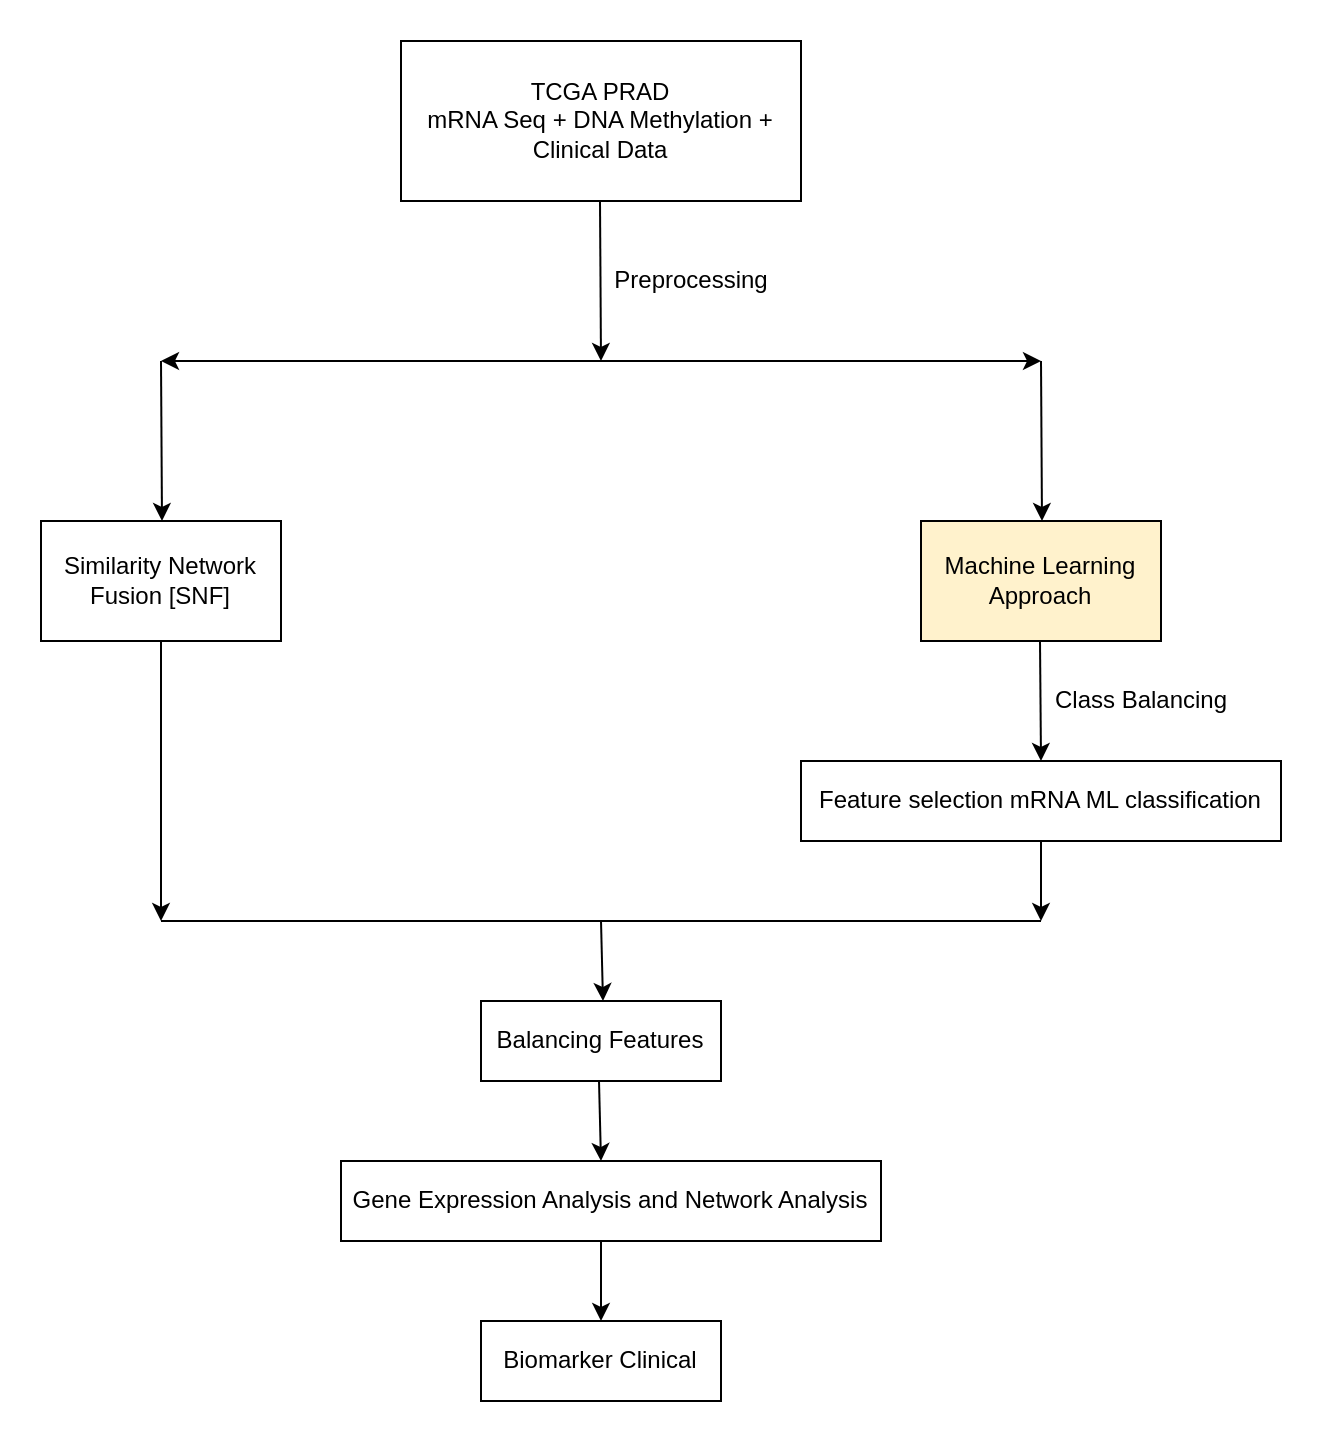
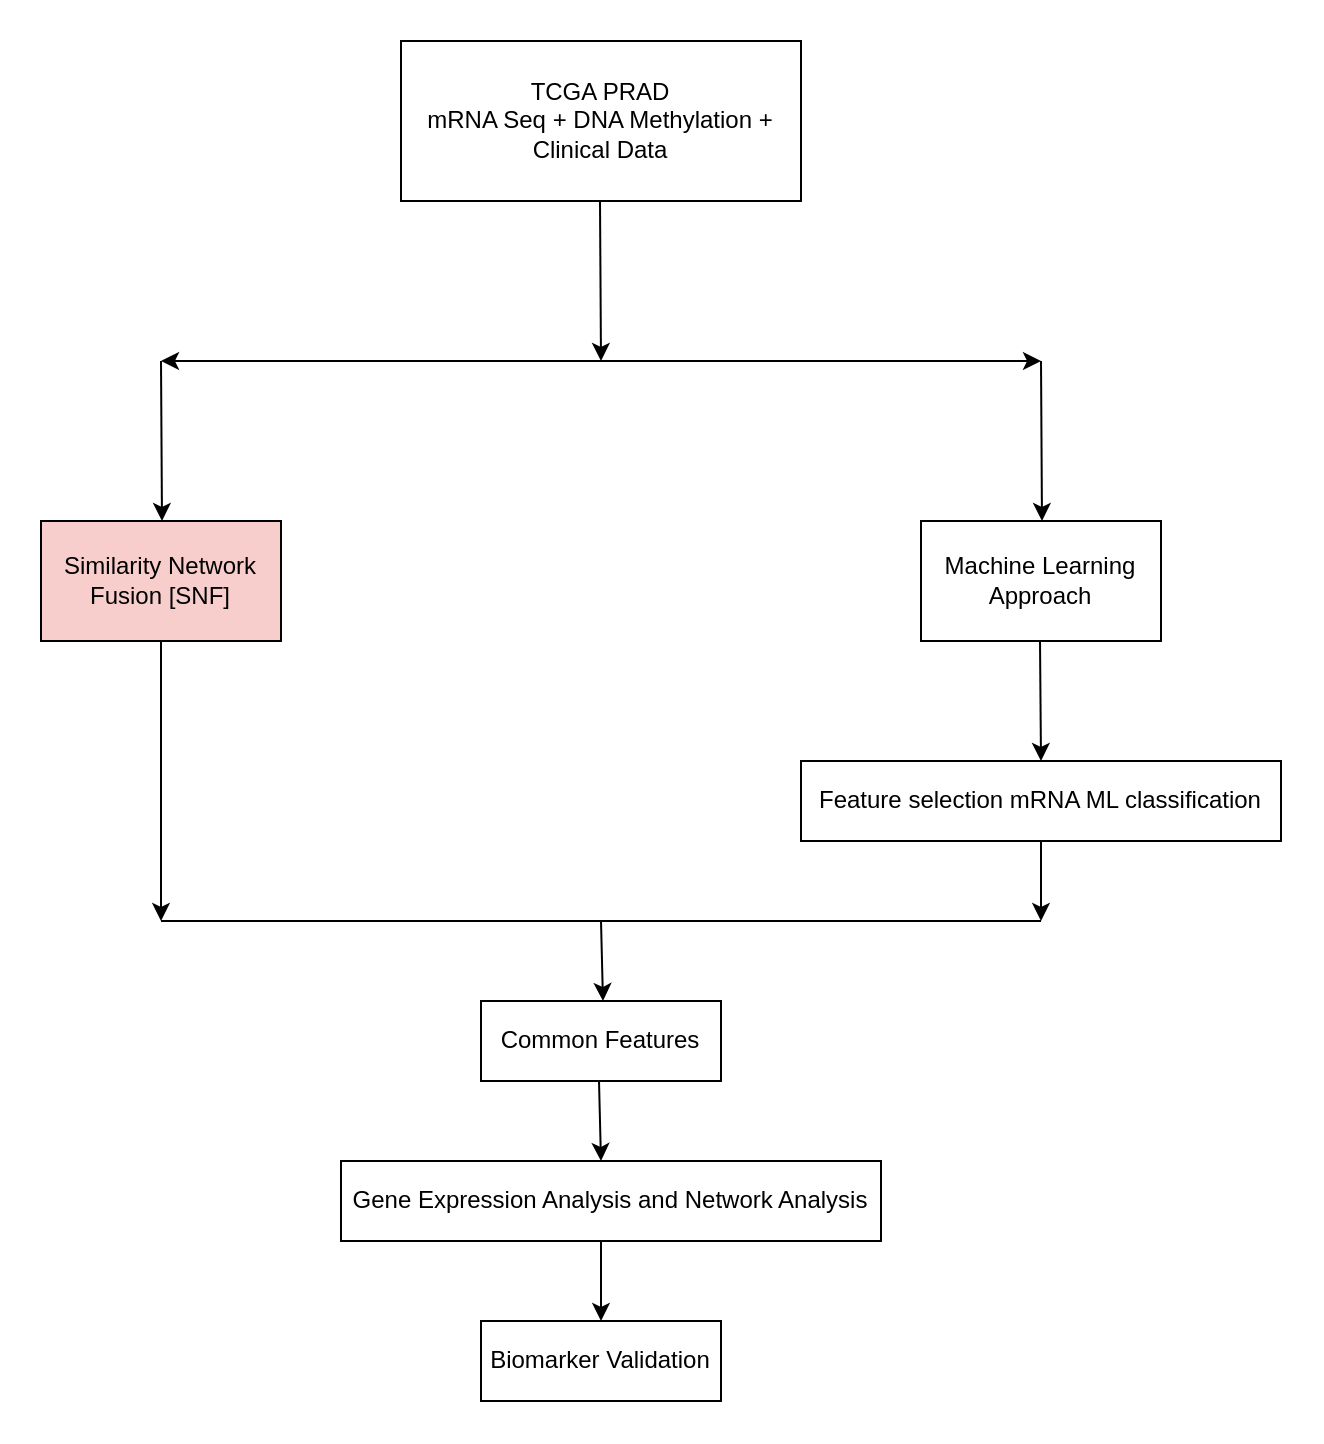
  <mxCell id="0" />
  <mxCell id="1" parent="0" />
  <mxCell id="2" value="TCGA PRAD&lt;br&gt;mRNA Seq + DNA Methylation + Clinical Data" style="rounded=0;whiteSpace=wrap;html=1;" vertex="1" parent="1"><mxGeometry x="200" y="20" width="200" height="80" as="geometry" /></mxCell>
  <mxCell id="3" value="" style="endArrow=classic;html=1;rounded=0;" edge="1" parent="1"><mxGeometry width="50" height="50" relative="1" as="geometry"><mxPoint x="299.5" y="100" as="sourcePoint" /><mxPoint x="300" y="180" as="targetPoint" /></mxGeometry></mxCell>
  <mxCell id="4" value="" style="endArrow=classic;html=1;rounded=0;" edge="1" parent="1"><mxGeometry width="50" height="50" relative="1" as="geometry"><mxPoint x="299.5" y="180" as="sourcePoint" /><mxPoint x="520" y="180" as="targetPoint" /></mxGeometry></mxCell>
  <mxCell id="5" value="" style="endArrow=classic;html=1;rounded=0;" edge="1" parent="1"><mxGeometry width="50" height="50" relative="1" as="geometry"><mxPoint x="299.5" y="180" as="sourcePoint" /><mxPoint x="80" y="180" as="targetPoint" /></mxGeometry></mxCell>
  <mxCell id="6" value="" style="endArrow=classic;html=1;rounded=0;" edge="1" parent="1"><mxGeometry width="50" height="50" relative="1" as="geometry"><mxPoint x="80" y="180" as="sourcePoint" /><mxPoint x="80.5" y="260" as="targetPoint" /></mxGeometry></mxCell>
  <mxCell id="7" value="" style="endArrow=classic;html=1;rounded=0;" edge="1" parent="1"><mxGeometry width="50" height="50" relative="1" as="geometry"><mxPoint x="520" y="180" as="sourcePoint" /><mxPoint x="520.5" y="260" as="targetPoint" /></mxGeometry></mxCell>
- <mxCell id="8" value="Similarity Network Fusion [SNF]" style="rounded=0;whiteSpace=wrap;html=1;" vertex="1" parent="1"><mxGeometry x="20" y="260" width="120" height="60" as="geometry" /></mxCell>
- <mxCell id="9" value="Machine Learning Approach" style="rounded=0;whiteSpace=wrap;html=1;fillColor=#fff2cc;" vertex="1" parent="1"><mxGeometry x="460" y="260" width="120" height="60" as="geometry" /></mxCell>
- <mxCell id="10" value="Preprocessing" style="text;html=1;align=center;verticalAlign=middle;resizable=0;points=[];autosize=1;strokeColor=none;fillColor=none;" vertex="1" parent="1"><mxGeometry x="300" y="130" width="90" height="20" as="geometry" /></mxCell>
+ <mxCell id="8" value="Similarity Network Fusion [SNF]" style="rounded=0;whiteSpace=wrap;html=1;fillColor=#f8cecc;" vertex="1" parent="1"><mxGeometry x="20" y="260" width="120" height="60" as="geometry" /></mxCell>
+ <mxCell id="9" value="Machine Learning Approach" style="rounded=0;whiteSpace=wrap;html=1;" vertex="1" parent="1"><mxGeometry x="460" y="260" width="120" height="60" as="geometry" /></mxCell>
  <mxCell id="11" value="" style="endArrow=classic;html=1;rounded=0;" edge="1" parent="1"><mxGeometry width="50" height="50" relative="1" as="geometry"><mxPoint x="519.5" y="320" as="sourcePoint" /><mxPoint x="520" y="380" as="targetPoint" /></mxGeometry></mxCell>
- <mxCell id="12" value="Class Balancing" style="text;html=1;align=center;verticalAlign=middle;resizable=0;points=[];autosize=1;strokeColor=none;fillColor=none;" vertex="1" parent="1"><mxGeometry x="520" y="340" width="100" height="20" as="geometry" /></mxCell>
  <mxCell id="13" value="Feature selection mRNA ML classification" style="rounded=0;whiteSpace=wrap;html=1;" vertex="1" parent="1"><mxGeometry x="400" y="380" width="240" height="40" as="geometry" /></mxCell>
  <mxCell id="14" value="" style="endArrow=classic;html=1;rounded=0;" edge="1" parent="1" source="8"><mxGeometry width="50" height="50" relative="1" as="geometry"><mxPoint x="300" y="500" as="sourcePoint" /><mxPoint x="80" y="460" as="targetPoint" /></mxGeometry></mxCell>
  <mxCell id="15" value="" style="endArrow=classic;html=1;rounded=0;" edge="1" parent="1"><mxGeometry width="50" height="50" relative="1" as="geometry"><mxPoint x="520" y="420" as="sourcePoint" /><mxPoint x="520" y="460" as="targetPoint" /></mxGeometry></mxCell>
  <mxCell id="16" value="" style="endArrow=none;html=1;rounded=0;" edge="1" parent="1"><mxGeometry width="50" height="50" relative="1" as="geometry"><mxPoint x="80" y="460" as="sourcePoint" /><mxPoint x="520" y="460" as="targetPoint" /></mxGeometry></mxCell>
  <mxCell id="17" value="" style="endArrow=classic;html=1;rounded=0;" edge="1" parent="1"><mxGeometry width="50" height="50" relative="1" as="geometry"><mxPoint x="300" y="460" as="sourcePoint" /><mxPoint x="301" y="500" as="targetPoint" /></mxGeometry></mxCell>
- <mxCell id="18" value="Balancing Features" style="rounded=0;whiteSpace=wrap;html=1;" vertex="1" parent="1"><mxGeometry x="240" y="500" width="120" height="40" as="geometry" /></mxCell>
+ <mxCell id="18" value="Common Features" style="rounded=0;whiteSpace=wrap;html=1;" vertex="1" parent="1"><mxGeometry x="240" y="500" width="120" height="40" as="geometry" /></mxCell>
  <mxCell id="19" value="" style="endArrow=classic;html=1;rounded=0;" edge="1" parent="1"><mxGeometry width="50" height="50" relative="1" as="geometry"><mxPoint x="299" y="540" as="sourcePoint" /><mxPoint x="300" y="580" as="targetPoint" /></mxGeometry></mxCell>
  <mxCell id="20" value="Gene Expression Analysis and Network Analysis" style="rounded=0;whiteSpace=wrap;html=1;" vertex="1" parent="1"><mxGeometry x="170" y="580" width="270" height="40" as="geometry" /></mxCell>
  <mxCell id="21" value="" style="endArrow=classic;html=1;rounded=0;" edge="1" parent="1"><mxGeometry width="50" height="50" relative="1" as="geometry"><mxPoint x="300" y="620" as="sourcePoint" /><mxPoint x="300" y="660" as="targetPoint" /></mxGeometry></mxCell>
- <mxCell id="22" value="Biomarker Clinical" style="rounded=0;whiteSpace=wrap;html=1;" vertex="1" parent="1"><mxGeometry x="240" y="660" width="120" height="40" as="geometry" /></mxCell>
+ <mxCell id="22" value="Biomarker Validation" style="rounded=0;whiteSpace=wrap;html=1;" vertex="1" parent="1"><mxGeometry x="240" y="660" width="120" height="40" as="geometry" /></mxCell>
